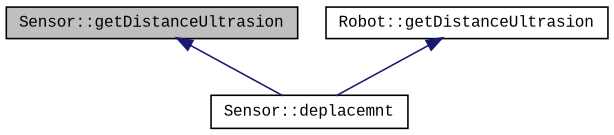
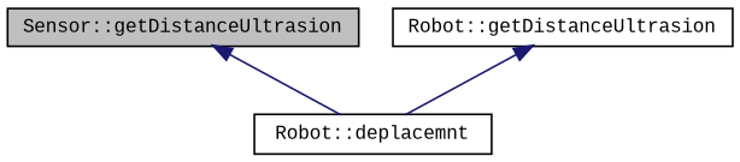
  digraph {
    fontname="Liberation Mono"
    rankdir=TB
    node [color=black fillcolor=white fontname="Liberation Mono" fontsize=10 shape=record style=filled]
    edge [color=midnightblue dir=back fontname="Liberation Mono" fontsize=10 labelfontname=Helvetica labelfontsize=10 style=solid]
    n1 [fillcolor=grey75 fontcolor=black height=0.2 label="Sensor::getDistanceUltrasion" width=0.4]
-   n2 [height=0.2 label="Sensor::deplacemnt" width=0.4]
+   n2 [height=0.2 label="Robot::deplacemnt" width=0.4]
    n3 [height=0.2 label="Robot::getDistanceUltrasion" width=0.4]
    n1 -> n2
    n3 -> n2
  }
